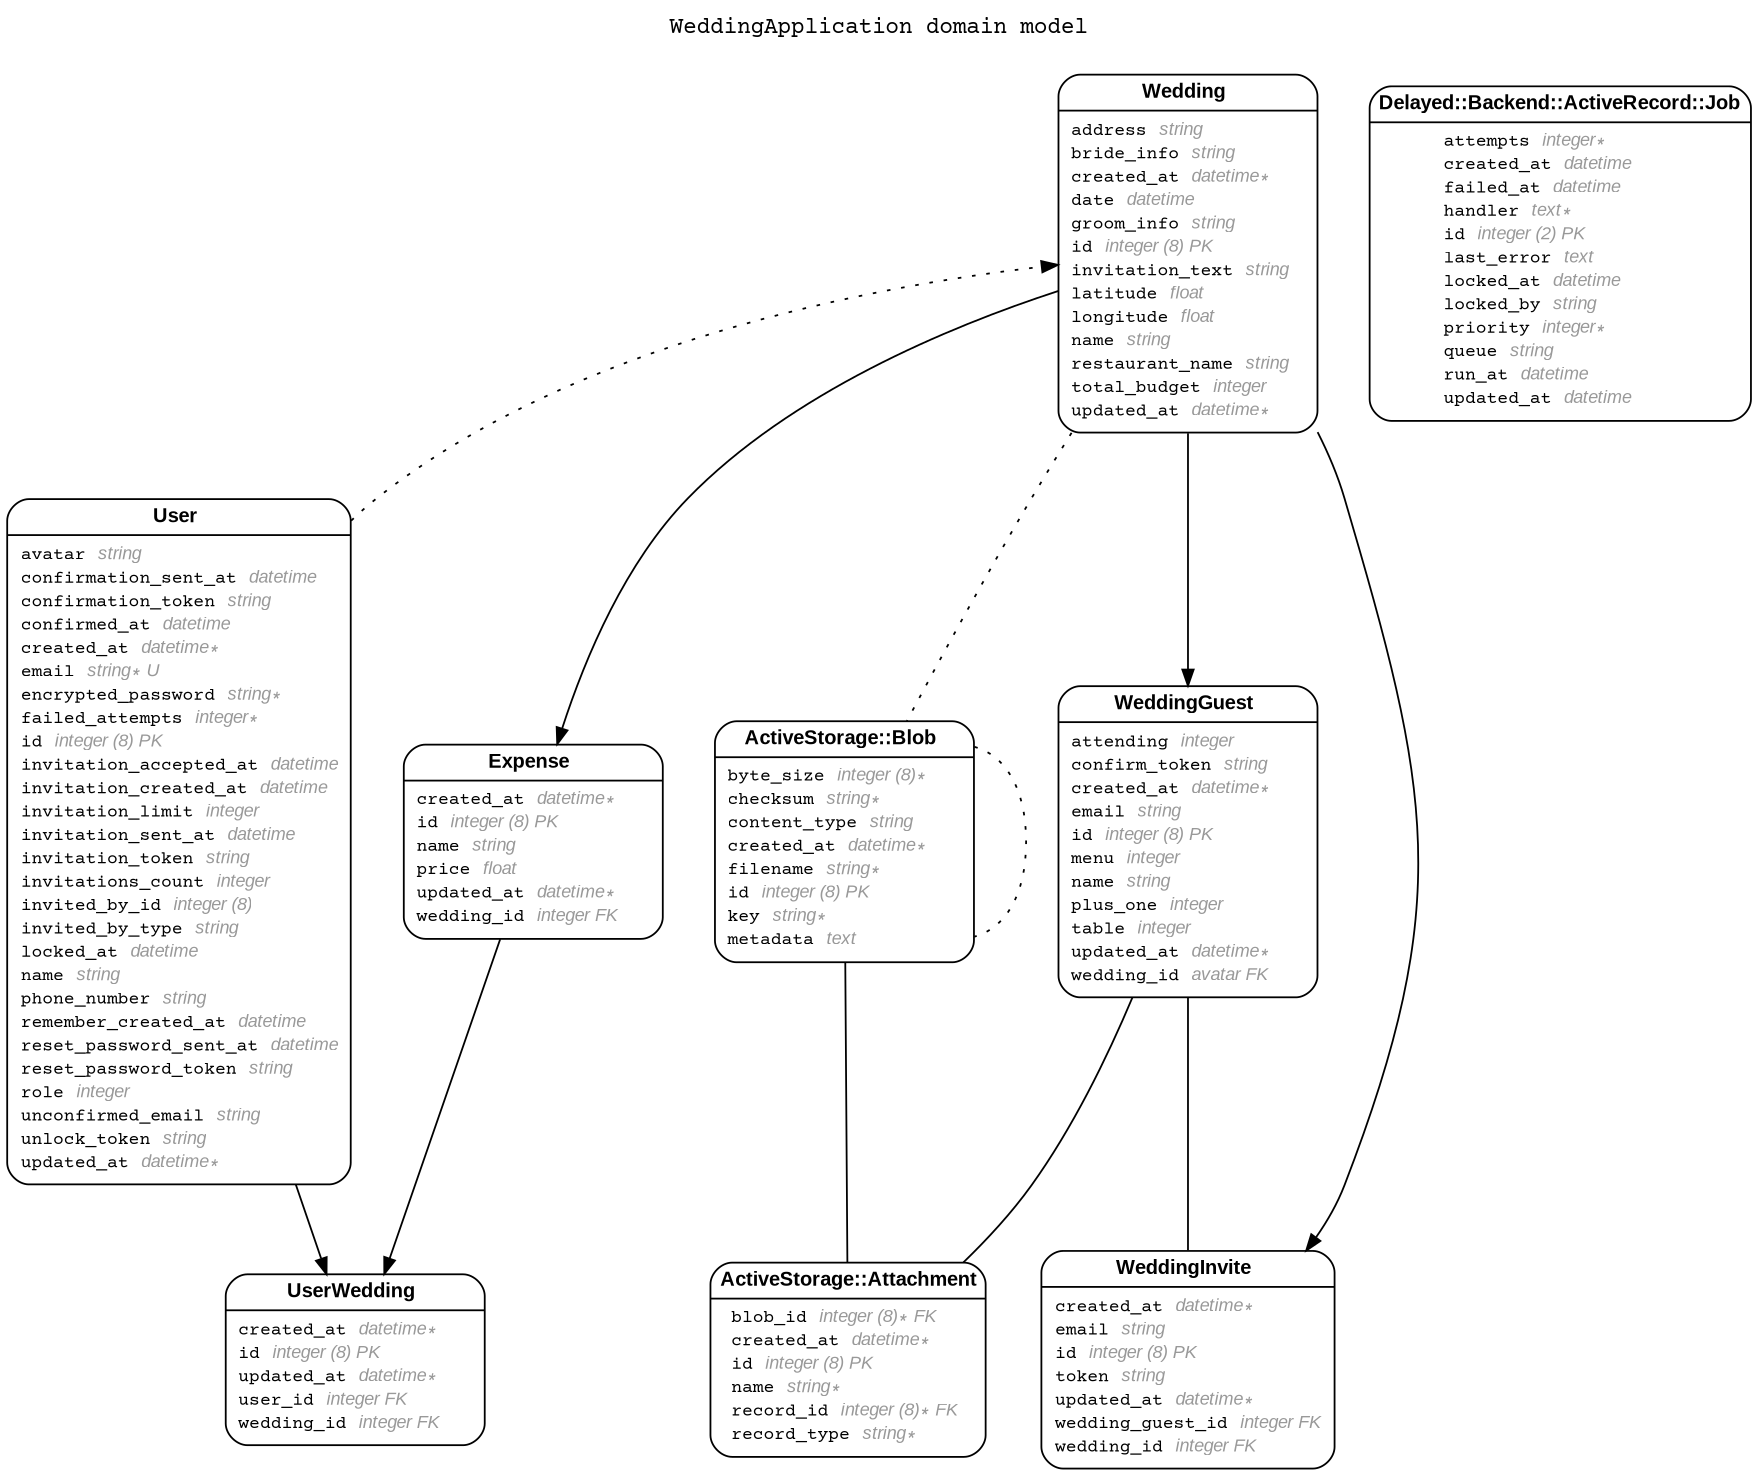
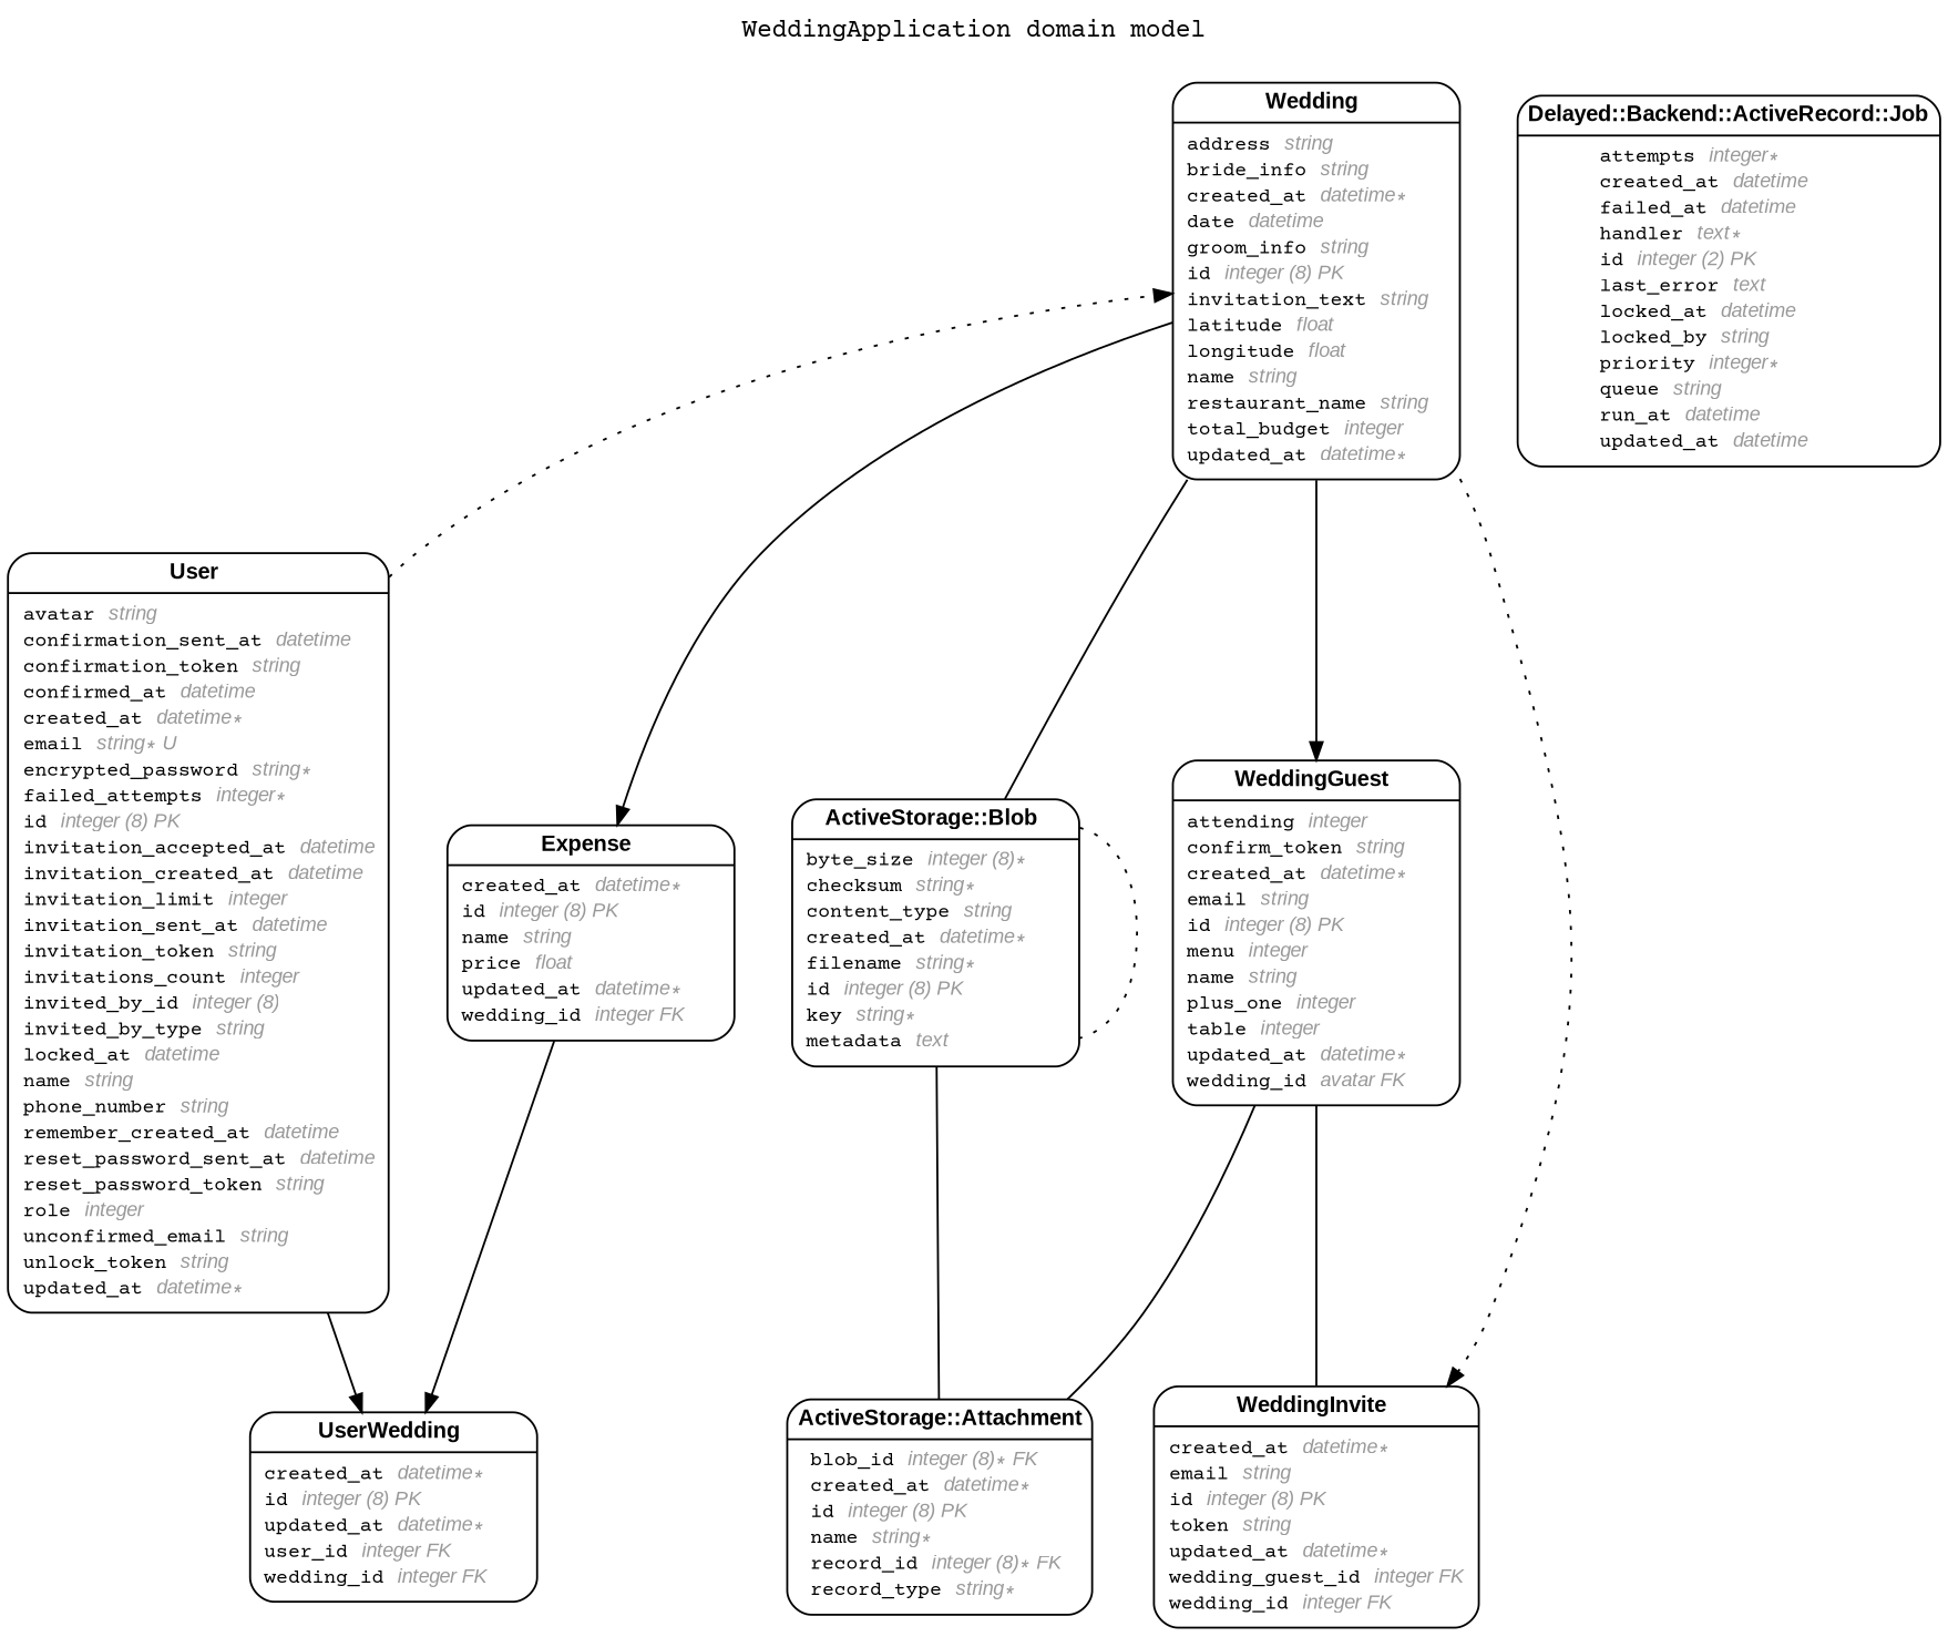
  digraph {
    concentrate=true
    fontname="Courier Prime"
    fontsize=13
    label="WeddingApplication domain model\n\n"
    labelloc=t
    nodesep=0.4
    rankdir=TB
    ranksep=0.5
    splines=spline
    node [fontname="Courier Prime" fontsize=10 margin="0.07,0.05" penwidth=1.0 shape=Mrecord]
    edge [arrowhead=normal arrowsize=0.9 arrowtail=none dir=both fontname="Courier Prime" fontsize=7 labelangle=32 labeldistance=1.8 penwidth=1.0 weight=2]
    n1 [label=<{<table border="0" align="center" cellspacing="0.5" cellpadding="0" width="134">   <tr><td align="center" valign="bottom" width="130"><font face="Arial Bold" point-size="11">ActiveStorage::Attachment</font></td></tr> </table> | <table border="0" align="left" cellspacing="2" cellpadding="0" width="134">   <tr><td align="left" width="130" port="blob_id">blob_id <font face="Arial Italic" color="grey60">integer (8) ∗ FK</font></td></tr>   <tr><td align="left" width="130" port="created_at">created_at <font face="Arial Italic" color="grey60">datetime ∗</font></td></tr>   <tr><td align="left" width="130" port="id">id <font face="Arial Italic" color="grey60">integer (8) PK</font></td></tr>   <tr><td align="left" width="130" port="name">name <font face="Arial Italic" color="grey60">string ∗</font></td></tr>   <tr><td align="left" width="130" port="record_id">record_id <font face="Arial Italic" color="grey60">integer (8) ∗ FK</font></td></tr>   <tr><td align="left" width="130" port="record_type">record_type <font face="Arial Italic" color="grey60">string ∗</font></td></tr> </table> }>]
    n2 [label=<{<table border="0" align="center" cellspacing="0.5" cellpadding="0" width="134">   <tr><td align="center" valign="bottom" width="130"><font face="Arial Bold" point-size="11">ActiveStorage::Blob</font></td></tr> </table> | <table border="0" align="left" cellspacing="2" cellpadding="0" width="134">   <tr><td align="left" width="130" port="byte_size">byte_size <font face="Arial Italic" color="grey60">integer (8) ∗</font></td></tr>   <tr><td align="left" width="130" port="checksum">checksum <font face="Arial Italic" color="grey60">string ∗</font></td></tr>   <tr><td align="left" width="130" port="content_type">content_type <font face="Arial Italic" color="grey60">string</font></td></tr>   <tr><td align="left" width="130" port="created_at">created_at <font face="Arial Italic" color="grey60">datetime ∗</font></td></tr>   <tr><td align="left" width="130" port="filename">filename <font face="Arial Italic" color="grey60">string ∗</font></td></tr>   <tr><td align="left" width="130" port="id">id <font face="Arial Italic" color="grey60">integer (8) PK</font></td></tr>   <tr><td align="left" width="130" port="key">key <font face="Arial Italic" color="grey60">string ∗</font></td></tr>   <tr><td align="left" width="130" port="metadata">metadata <font face="Arial Italic" color="grey60">text</font></td></tr> </table> }>]
    n3 [label=<{<table border="0" align="center" cellspacing="0.5" cellpadding="0" width="134">   <tr><td align="center" valign="bottom" width="130"><font face="Arial Bold" point-size="11">Delayed::Backend::ActiveRecord::Job</font></td></tr> </table> | <table border="0" align="left" cellspacing="2" cellpadding="0" width="134">   <tr><td align="left" width="130" port="attempts">attempts <font face="Arial Italic" color="grey60">integer ∗</font></td></tr>   <tr><td align="left" width="130" port="created_at">created_at <font face="Arial Italic" color="grey60">datetime</font></td></tr>   <tr><td align="left" width="130" port="failed_at">failed_at <font face="Arial Italic" color="grey60">datetime</font></td></tr>   <tr><td align="left" width="130" port="handler">handler <font face="Arial Italic" color="grey60">text ∗</font></td></tr>   <tr><td align="left" width="130" port="id">id <font face="Arial Italic" color="grey60">integer (2) PK</font></td></tr>   <tr><td align="left" width="130" port="last_error">last_error <font face="Arial Italic" color="grey60">text</font></td></tr>   <tr><td align="left" width="130" port="locked_at">locked_at <font face="Arial Italic" color="grey60">datetime</font></td></tr>   <tr><td align="left" width="130" port="locked_by">locked_by <font face="Arial Italic" color="grey60">string</font></td></tr>   <tr><td align="left" width="130" port="priority">priority <font face="Arial Italic" color="grey60">integer ∗</font></td></tr>   <tr><td align="left" width="130" port="queue">queue <font face="Arial Italic" color="grey60">string</font></td></tr>   <tr><td align="left" width="130" port="run_at">run_at <font face="Arial Italic" color="grey60">datetime</font></td></tr>   <tr><td align="left" width="130" port="updated_at">updated_at <font face="Arial Italic" color="grey60">datetime</font></td></tr> </table> }>]
    n4 [label=<{<table border="0" align="center" cellspacing="0.5" cellpadding="0" width="134">   <tr><td align="center" valign="bottom" width="130"><font face="Arial Bold" point-size="11">Expense</font></td></tr> </table> | <table border="0" align="left" cellspacing="2" cellpadding="0" width="134">   <tr><td align="left" width="130" port="created_at">created_at <font face="Arial Italic" color="grey60">datetime ∗</font></td></tr>   <tr><td align="left" width="130" port="id">id <font face="Arial Italic" color="grey60">integer (8) PK</font></td></tr>   <tr><td align="left" width="130" port="name">name <font face="Arial Italic" color="grey60">string</font></td></tr>   <tr><td align="left" width="130" port="price">price <font face="Arial Italic" color="grey60">float</font></td></tr>   <tr><td align="left" width="130" port="updated_at">updated_at <font face="Arial Italic" color="grey60">datetime ∗</font></td></tr>   <tr><td align="left" width="130" port="wedding_id">wedding_id <font face="Arial Italic" color="grey60">integer FK</font></td></tr> </table> }>]
    n5 [label=<{<table border="0" align="center" cellspacing="0.5" cellpadding="0" width="134">   <tr><td align="center" valign="bottom" width="130"><font face="Arial Bold" point-size="11">UserWedding</font></td></tr> </table> | <table border="0" align="left" cellspacing="2" cellpadding="0" width="134">   <tr><td align="left" width="130" port="created_at">created_at <font face="Arial Italic" color="grey60">datetime ∗</font></td></tr>   <tr><td align="left" width="130" port="id">id <font face="Arial Italic" color="grey60">integer (8) PK</font></td></tr>   <tr><td align="left" width="130" port="updated_at">updated_at <font face="Arial Italic" color="grey60">datetime ∗</font></td></tr>   <tr><td align="left" width="130" port="user_id">user_id <font face="Arial Italic" color="grey60">integer FK</font></td></tr>   <tr><td align="left" width="130" port="wedding_id">wedding_id <font face="Arial Italic" color="grey60">integer FK</font></td></tr> </table> }>]
    n6 [label=<{<table border="0" align="center" cellspacing="0.5" cellpadding="0" width="134">   <tr><td align="center" valign="bottom" width="130"><font face="Arial Bold" point-size="11">User</font></td></tr> </table> | <table border="0" align="left" cellspacing="2" cellpadding="0" width="134">   <tr><td align="left" width="130" port="avatar">avatar <font face="Arial Italic" color="grey60">string</font></td></tr>   <tr><td align="left" width="130" port="confirmation_sent_at">confirmation_sent_at <font face="Arial Italic" color="grey60">datetime</font></td></tr>   <tr><td align="left" width="130" port="confirmation_token">confirmation_token <font face="Arial Italic" color="grey60">string</font></td></tr>   <tr><td align="left" width="130" port="confirmed_at">confirmed_at <font face="Arial Italic" color="grey60">datetime</font></td></tr>   <tr><td align="left" width="130" port="created_at">created_at <font face="Arial Italic" color="grey60">datetime ∗</font></td></tr>   <tr><td align="left" width="130" port="email">email <font face="Arial Italic" color="grey60">string ∗ U</font></td></tr>   <tr><td align="left" width="130" port="encrypted_password">encrypted_password <font face="Arial Italic" color="grey60">string ∗</font></td></tr>   <tr><td align="left" width="130" port="failed_attempts">failed_attempts <font face="Arial Italic" color="grey60">integer ∗</font></td></tr>   <tr><td align="left" width="130" port="id">id <font face="Arial Italic" color="grey60">integer (8) PK</font></td></tr>   <tr><td align="left" width="130" port="invitation_accepted_at">invitation_accepted_at <font face="Arial Italic" color="grey60">datetime</font></td></tr>   <tr><td align="left" width="130" port="invitation_created_at">invitation_created_at <font face="Arial Italic" color="grey60">datetime</font></td></tr>   <tr><td align="left" width="130" port="invitation_limit">invitation_limit <font face="Arial Italic" color="grey60">integer</font></td></tr>   <tr><td align="left" width="130" port="invitation_sent_at">invitation_sent_at <font face="Arial Italic" color="grey60">datetime</font></td></tr>   <tr><td align="left" width="130" port="invitation_token">invitation_token <font face="Arial Italic" color="grey60">string</font></td></tr>   <tr><td align="left" width="130" port="invitations_count">invitations_count <font face="Arial Italic" color="grey60">integer</font></td></tr>   <tr><td align="left" width="130" port="invited_by_id">invited_by_id <font face="Arial Italic" color="grey60">integer (8)</font></td></tr>   <tr><td align="left" width="130" port="invited_by_type">invited_by_type <font face="Arial Italic" color="grey60">string</font></td></tr>   <tr><td align="left" width="130" port="locked_at">locked_at <font face="Arial Italic" color="grey60">datetime</font></td></tr>   <tr><td align="left" width="130" port="name">name <font face="Arial Italic" color="grey60">string</font></td></tr>   <tr><td align="left" width="130" port="phone_number">phone_number <font face="Arial Italic" color="grey60">string</font></td></tr>   <tr><td align="left" width="130" port="remember_created_at">remember_created_at <font face="Arial Italic" color="grey60">datetime</font></td></tr>   <tr><td align="left" width="130" port="reset_password_sent_at">reset_password_sent_at <font face="Arial Italic" color="grey60">datetime</font></td></tr>   <tr><td align="left" width="130" port="reset_password_token">reset_password_token <font face="Arial Italic" color="grey60">string</font></td></tr>   <tr><td align="left" width="130" port="role">role <font face="Arial Italic" color="grey60">integer</font></td></tr>   <tr><td align="left" width="130" port="unconfirmed_email">unconfirmed_email <font face="Arial Italic" color="grey60">string</font></td></tr>   <tr><td align="left" width="130" port="unlock_token">unlock_token <font face="Arial Italic" color="grey60">string</font></td></tr>   <tr><td align="left" width="130" port="updated_at">updated_at <font face="Arial Italic" color="grey60">datetime ∗</font></td></tr> </table> }>]
    n7 [label=<{<table border="0" align="center" cellspacing="0.5" cellpadding="0" width="134">   <tr><td align="center" valign="bottom" width="130"><font face="Arial Bold" point-size="11">Wedding</font></td></tr> </table> | <table border="0" align="left" cellspacing="2" cellpadding="0" width="134">   <tr><td align="left" width="130" port="address">address <font face="Arial Italic" color="grey60">string</font></td></tr>   <tr><td align="left" width="130" port="bride_info">bride_info <font face="Arial Italic" color="grey60">string</font></td></tr>   <tr><td align="left" width="130" port="created_at">created_at <font face="Arial Italic" color="grey60">datetime ∗</font></td></tr>   <tr><td align="left" width="130" port="date">date <font face="Arial Italic" color="grey60">datetime</font></td></tr>   <tr><td align="left" width="130" port="groom_info">groom_info <font face="Arial Italic" color="grey60">string</font></td></tr>   <tr><td align="left" width="130" port="id">id <font face="Arial Italic" color="grey60">integer (8) PK</font></td></tr>   <tr><td align="left" width="130" port="invitation_text">invitation_text <font face="Arial Italic" color="grey60">string</font></td></tr>   <tr><td align="left" width="130" port="latitude">latitude <font face="Arial Italic" color="grey60">float</font></td></tr>   <tr><td align="left" width="130" port="longitude">longitude <font face="Arial Italic" color="grey60">float</font></td></tr>   <tr><td align="left" width="130" port="name">name <font face="Arial Italic" color="grey60">string</font></td></tr>   <tr><td align="left" width="130" port="restaurant_name">restaurant_name <font face="Arial Italic" color="grey60">string</font></td></tr>   <tr><td align="left" width="130" port="total_budget">total_budget <font face="Arial Italic" color="grey60">integer</font></td></tr>   <tr><td align="left" width="130" port="updated_at">updated_at <font face="Arial Italic" color="grey60">datetime ∗</font></td></tr> </table> }>]
    n8 [label=<{<table border="0" align="center" cellspacing="0.5" cellpadding="0" width="134">   <tr><td align="center" valign="bottom" width="130"><font face="Arial Bold" point-size="11">WeddingGuest</font></td></tr> </table> | <table border="0" align="left" cellspacing="2" cellpadding="0" width="134">   <tr><td align="left" width="130" port="attending">attending <font face="Arial Italic" color="grey60">integer</font></td></tr>   <tr><td align="left" width="130" port="confirm_token">confirm_token <font face="Arial Italic" color="grey60">string</font></td></tr>   <tr><td align="left" width="130" port="created_at">created_at <font face="Arial Italic" color="grey60">datetime ∗</font></td></tr>   <tr><td align="left" width="130" port="email">email <font face="Arial Italic" color="grey60">string</font></td></tr>   <tr><td align="left" width="130" port="id">id <font face="Arial Italic" color="grey60">integer (8) PK</font></td></tr>   <tr><td align="left" width="130" port="menu">menu <font face="Arial Italic" color="grey60">integer</font></td></tr>   <tr><td align="left" width="130" port="name">name <font face="Arial Italic" color="grey60">string</font></td></tr>   <tr><td align="left" width="130" port="plus_one">plus_one <font face="Arial Italic" color="grey60">integer</font></td></tr>   <tr><td align="left" width="130" port="table">table <font face="Arial Italic" color="grey60">integer</font></td></tr>   <tr><td align="left" width="130" port="updated_at">updated_at <font face="Arial Italic" color="grey60">datetime ∗</font></td></tr>   <tr><td align="left" width="130" port="wedding_id">wedding_id <font face="Arial Italic" color="grey60">avatar FK</font></td></tr> </table> }>]
    n9 [label=<{<table border="0" align="center" cellspacing="0.5" cellpadding="0" width="134">   <tr><td align="center" valign="bottom" width="130"><font face="Arial Bold" point-size="11">WeddingInvite</font></td></tr> </table> | <table border="0" align="left" cellspacing="2" cellpadding="0" width="134">   <tr><td align="left" width="130" port="created_at">created_at <font face="Arial Italic" color="grey60">datetime ∗</font></td></tr>   <tr><td align="left" width="130" port="email">email <font face="Arial Italic" color="grey60">string</font></td></tr>   <tr><td align="left" width="130" port="id">id <font face="Arial Italic" color="grey60">integer (8) PK</font></td></tr>   <tr><td align="left" width="130" port="token">token <font face="Arial Italic" color="grey60">string</font></td></tr>   <tr><td align="left" width="130" port="updated_at">updated_at <font face="Arial Italic" color="grey60">datetime ∗</font></td></tr>   <tr><td align="left" width="130" port="wedding_guest_id">wedding_guest_id <font face="Arial Italic" color="grey60">integer FK</font></td></tr>   <tr><td align="left" width="130" port="wedding_id">wedding_id <font face="Arial Italic" color="grey60">integer FK</font></td></tr> </table> }>]
    n2 -> n1 [arrowhead=none weight=1]
    n2 -> n1
    n2 -> n2 [arrowhead=none constraint=false style=dotted weight=1]
    n4 -> n5
    n6 -> n5
    n6 -> n7 [constraint=false style=dotted]
-   n7 -> n2 [arrowhead=none constraint=false style=dotted weight=1]
+   n7 -> n2 [arrowhead=none constraint=false style=solid weight=1]
    n7 -> n4
    n7 -> n8
-   n7 -> n9 [weight=1]
+   n7 -> n9 [weight=1 style=dotted]
    n8 -> n1 [arrowhead=none weight=1]
    n8 -> n9 [arrowhead=none]
  }
